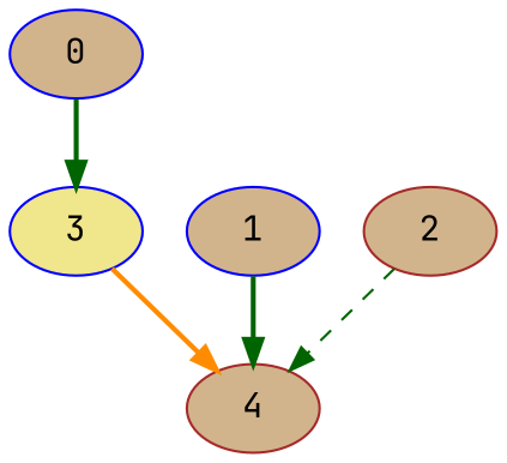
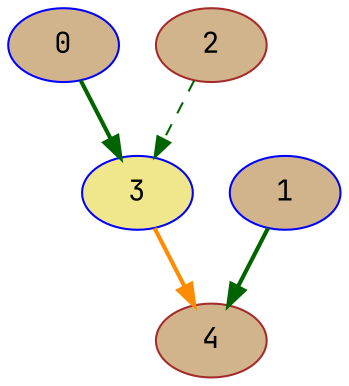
  digraph {
    fontname="JetBrains Mono"
    node [color=blue fillcolor=tan fontname="JetBrains Mono" style=filled]
    edge [color=darkgreen fontname="JetBrains Mono" style=bold]
    0
    3 [fillcolor=khaki]
    4 [color=brown]
    1
    2 [color=brown]
    0 -> 3
    3 -> 4 [color=darkorange]
    1 -> 4
-   2 -> 4 [style=dashed]
+   2 -> 3 [style=dashed]
  }
